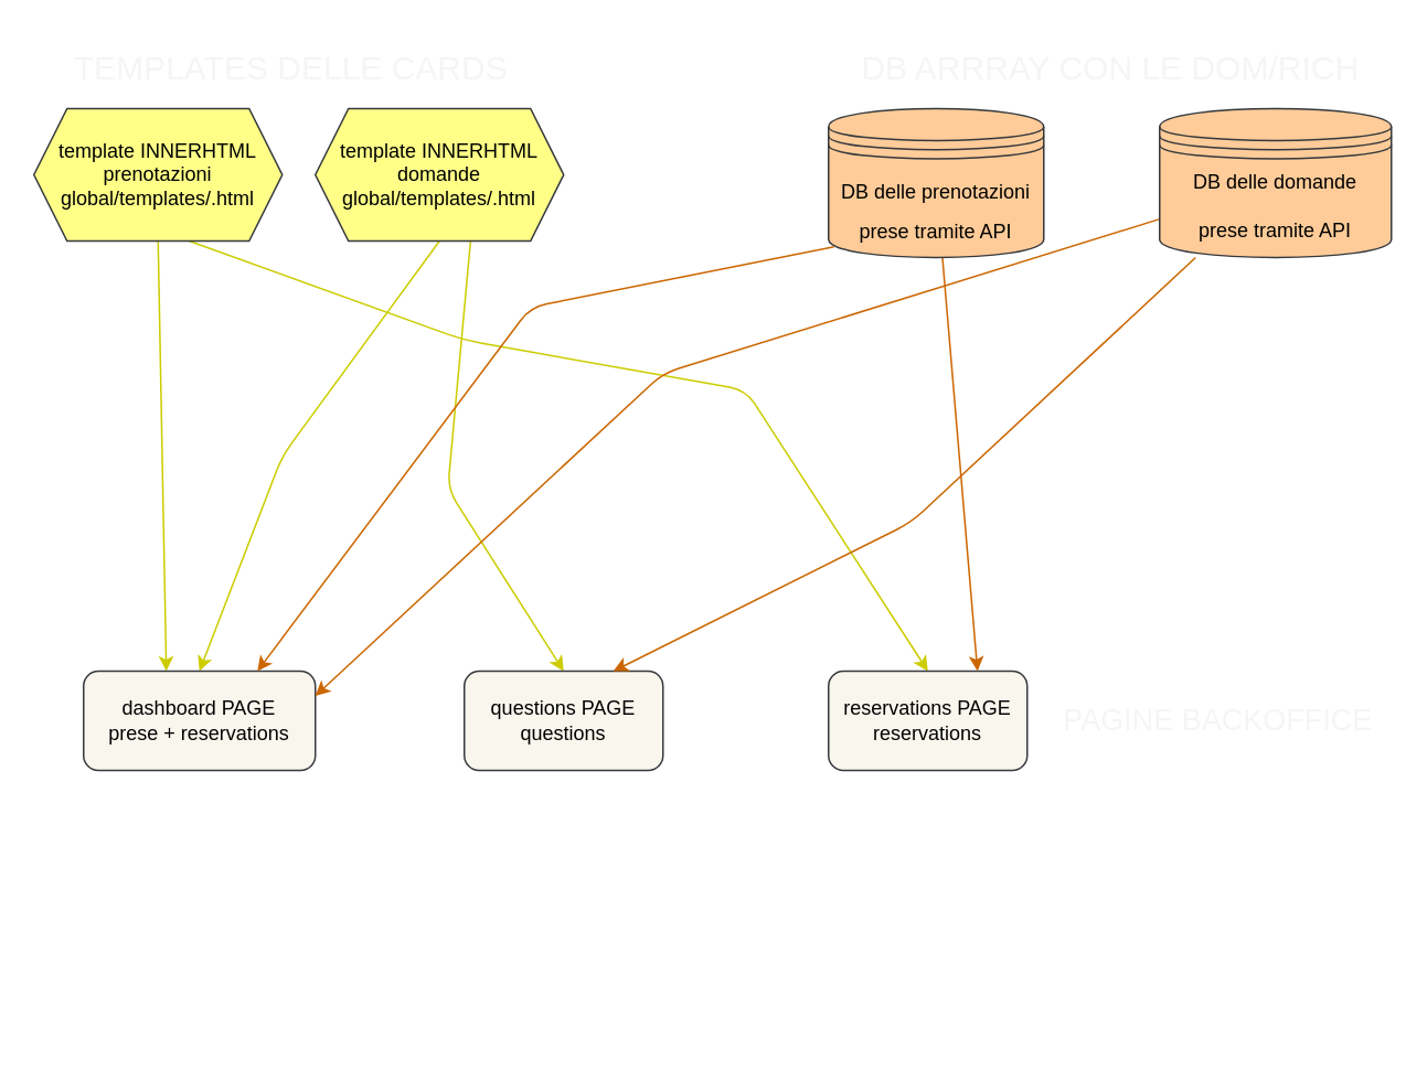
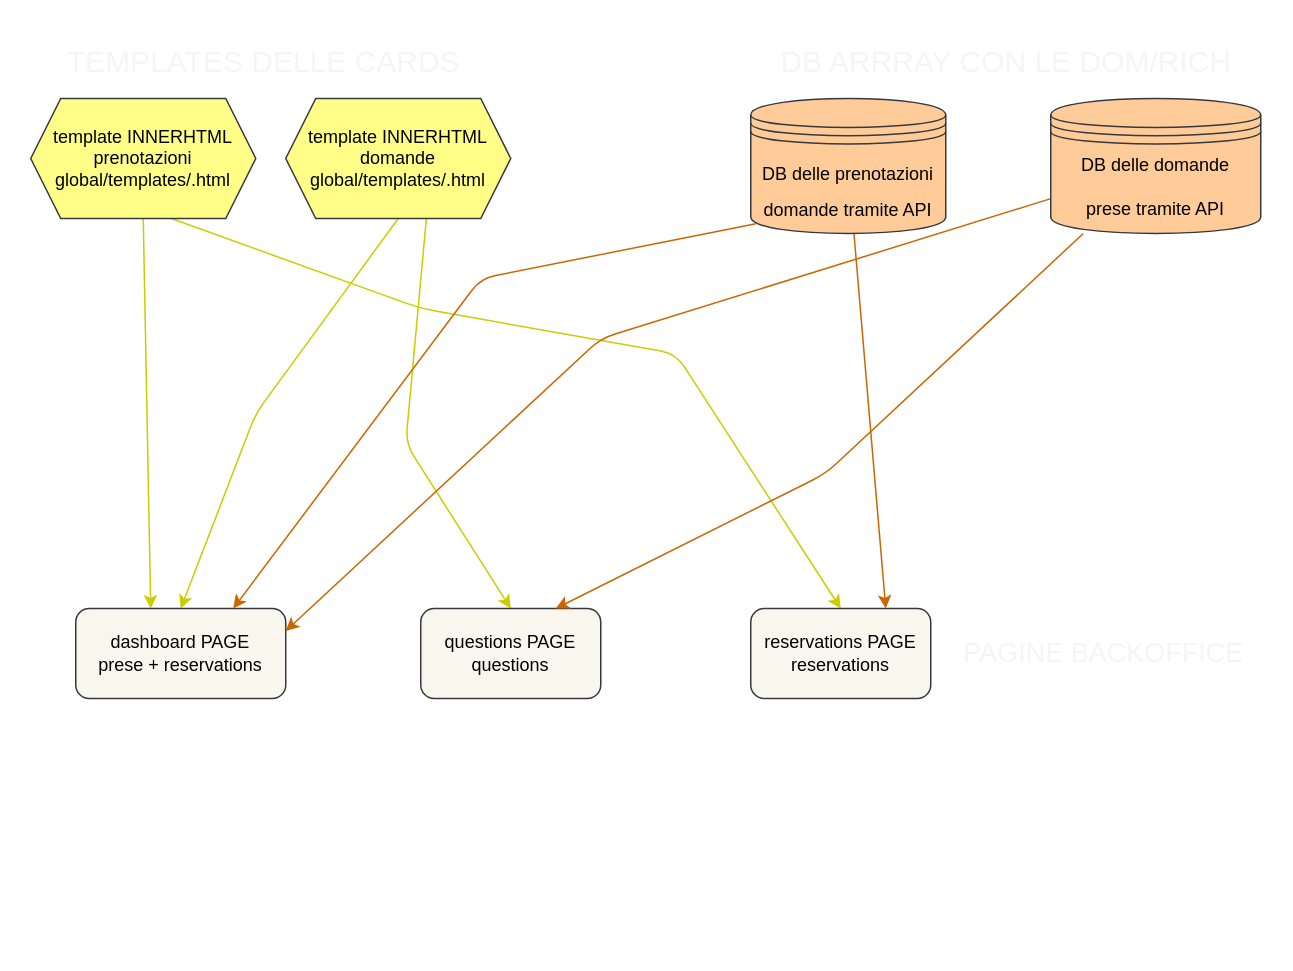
  <mxCell id="0" />
  <mxCell id="1" parent="0" />
  <mxCell id="2" style="edgeStyle=none;html=1;exitX=0.5;exitY=1;exitDx=0;exitDy=0;entryX=0.357;entryY=0;entryDx=0;entryDy=0;entryPerimeter=0;fontSize=12;fontColor=#000000;labelBorderColor=#FF0000;strokeColor=#CCCC00;" parent="1" source="4" target="7" edge="1"><mxGeometry relative="1" as="geometry" /></mxCell>
  <mxCell id="3" style="edgeStyle=none;html=1;exitX=0.625;exitY=1;exitDx=0;exitDy=0;fontSize=12;fontColor=#FF0000;entryX=0.5;entryY=0;entryDx=0;entryDy=0;labelBackgroundColor=#FF0000;strokeColor=#CCCC00;" parent="1" source="4" target="10" edge="1"><mxGeometry relative="1" as="geometry"><Array as="points"><mxPoint x="280" y="205" /><mxPoint x="450" y="235" /></Array></mxGeometry></mxCell>
  <mxCell id="4" value="&lt;font color=&quot;#000000&quot;&gt;template INNERHTML prenotazioni&lt;br&gt;&lt;/font&gt;&lt;span style=&quot;color: rgb(0, 0, 0);&quot;&gt;global/templates/.html&lt;/span&gt;&lt;font color=&quot;#000000&quot;&gt;&lt;br&gt;&lt;/font&gt;" style="shape=hexagon;perimeter=hexagonPerimeter2;whiteSpace=wrap;html=1;fixedSize=1;fillColor=#ffff88;strokeColor=#36393d;" parent="1" vertex="1"><mxGeometry x="20" y="65" width="150" height="80" as="geometry" /></mxCell>
  <mxCell id="5" style="edgeStyle=none;html=1;exitX=0.5;exitY=1;exitDx=0;exitDy=0;entryX=0.5;entryY=0;entryDx=0;entryDy=0;fontSize=12;fontColor=#000000;strokeColor=#CCCC00;" parent="1" source="19" target="7" edge="1"><mxGeometry relative="1" as="geometry"><Array as="points"><mxPoint x="170" y="275" /></Array></mxGeometry></mxCell>
  <mxCell id="6" style="edgeStyle=none;html=1;exitX=0.625;exitY=1;exitDx=0;exitDy=0;entryX=0.5;entryY=0;entryDx=0;entryDy=0;fontSize=12;fontColor=#000000;strokeColor=#CCCC00;" parent="1" source="19" target="9" edge="1"><mxGeometry relative="1" as="geometry"><Array as="points"><mxPoint x="270" y="295" /></Array></mxGeometry></mxCell>
  <mxCell id="7" value="&lt;font color=&quot;#000000&quot;&gt;dashboard PAGE&lt;br&gt;prese + reservations&lt;br&gt;&lt;/font&gt;" style="rounded=1;whiteSpace=wrap;html=1;fillColor=#f9f7ed;strokeColor=#36393d;" parent="1" vertex="1"><mxGeometry x="50" y="405" width="140" height="60" as="geometry" /></mxCell>
  <mxCell id="8" value="&lt;font style=&quot;font-size: 20px;&quot; color=&quot;#f5f5f5&quot;&gt;TEMPLATES DELLE CARDS&lt;/font&gt;" style="text;html=1;align=center;verticalAlign=middle;resizable=0;points=[];autosize=1;strokeColor=none;fillColor=none;fontColor=#000000;" parent="1" vertex="1"><mxGeometry x="30" y="20" width="290" height="40" as="geometry" /></mxCell>
  <mxCell id="9" value="&lt;font color=&quot;#000000&quot;&gt;questions PAGE&lt;br&gt;questions&lt;br&gt;&lt;/font&gt;" style="rounded=1;whiteSpace=wrap;html=1;fillColor=#f9f7ed;strokeColor=#36393d;" parent="1" vertex="1"><mxGeometry x="280" y="405" width="120" height="60" as="geometry" /></mxCell>
  <mxCell id="10" value="&lt;font color=&quot;#000000&quot;&gt;reservations PAGE&lt;br&gt;reservations&lt;br&gt;&lt;/font&gt;" style="rounded=1;whiteSpace=wrap;html=1;fillColor=#f9f7ed;strokeColor=#36393d;" parent="1" vertex="1"><mxGeometry x="500" y="405" width="120" height="60" as="geometry" /></mxCell>
  <mxCell id="11" value="&lt;font color=&quot;#f5f5f5&quot;&gt;&lt;span style=&quot;font-size: 20px;&quot;&gt;DB ARRRAY CON LE DOM/RICH&lt;/span&gt;&lt;/font&gt;" style="text;html=1;align=center;verticalAlign=middle;resizable=0;points=[];autosize=1;strokeColor=none;fillColor=none;fontColor=#000000;" parent="1" vertex="1"><mxGeometry x="510" y="20" width="320" height="40" as="geometry" /></mxCell>
  <mxCell id="12" style="edgeStyle=none;html=1;entryX=1;entryY=0.25;entryDx=0;entryDy=0;labelBackgroundColor=#FF0000;labelBorderColor=#FF0000;fontSize=18;fontColor=#000000;strokeColor=#CC6600;" parent="1" source="14" target="7" edge="1"><mxGeometry relative="1" as="geometry"><Array as="points"><mxPoint x="400" y="225" /></Array></mxGeometry></mxCell>
  <mxCell id="13" style="edgeStyle=none;html=1;entryX=0.75;entryY=0;entryDx=0;entryDy=0;labelBackgroundColor=#FF0000;labelBorderColor=#FF0000;fontSize=18;fontColor=#000000;strokeColor=#CC6600;" parent="1" source="14" target="9" edge="1"><mxGeometry relative="1" as="geometry"><Array as="points"><mxPoint x="550" y="315" /></Array></mxGeometry></mxCell>
  <mxCell id="14" value="&lt;font color=&quot;#000000&quot;&gt;DB delle domande&lt;br&gt;&lt;br&gt;prese tramite API&lt;/font&gt;" style="shape=datastore;whiteSpace=wrap;html=1;fontSize=12;fillColor=#ffcc99;strokeColor=#36393d;" parent="1" vertex="1"><mxGeometry x="700" y="65" width="140" height="90" as="geometry" /></mxCell>
  <mxCell id="15" style="edgeStyle=none;html=1;entryX=0.75;entryY=0;entryDx=0;entryDy=0;labelBackgroundColor=#FF0000;labelBorderColor=#FF0000;fontSize=18;fontColor=#000000;exitX=0.026;exitY=0.927;exitDx=0;exitDy=0;exitPerimeter=0;strokeColor=#CC6600;" parent="1" source="17" target="7" edge="1"><mxGeometry relative="1" as="geometry"><Array as="points"><mxPoint x="320" y="185" /></Array></mxGeometry></mxCell>
  <mxCell id="16" style="edgeStyle=none;html=1;entryX=0.75;entryY=0;entryDx=0;entryDy=0;labelBackgroundColor=#FF0000;labelBorderColor=#FF0000;fontSize=18;fontColor=#000000;strokeColor=#CC6600;" parent="1" source="17" target="10" edge="1"><mxGeometry relative="1" as="geometry" /></mxCell>
- <mxCell id="17" value="&lt;span style=&quot;color: rgb(0, 0, 0); font-size: 12px;&quot;&gt;DB delle prenotazioni&lt;br&gt;&lt;/span&gt;&lt;span style=&quot;color: rgb(0, 0, 0); font-size: 12px;&quot;&gt;prese tramite API&lt;/span&gt;" style="shape=datastore;whiteSpace=wrap;html=1;fontSize=20;fillColor=#ffcc99;strokeColor=#36393d;" parent="1" vertex="1"><mxGeometry x="500" y="65" width="130" height="90" as="geometry" /></mxCell>
+ <mxCell id="17" value="&lt;span style=&quot;color: rgb(0, 0, 0); font-size: 12px;&quot;&gt;DB delle prenotazioni&lt;br&gt;&lt;/span&gt;&lt;span style=&quot;color: rgb(0, 0, 0); font-size: 12px;&quot;&gt;domande tramite API&lt;/span&gt;" style="shape=datastore;whiteSpace=wrap;html=1;fontSize=20;fillColor=#ffcc99;strokeColor=#36393d;" parent="1" vertex="1"><mxGeometry x="500" y="65" width="130" height="90" as="geometry" /></mxCell>
  <mxCell id="18" value="&lt;font style=&quot;font-size: 18px;&quot; color=&quot;#f5f5f5&quot;&gt;PAGINE BACKOFFICE&lt;/font&gt;" style="text;html=1;align=center;verticalAlign=middle;resizable=0;points=[];autosize=1;strokeColor=none;fillColor=none;fontColor=#000000;" parent="1" vertex="1"><mxGeometry x="630" y="415" width="210" height="40" as="geometry" /></mxCell>
  <mxCell id="19" value="&lt;font color=&quot;#000000&quot;&gt;template INNERHTML domande&lt;br&gt;global/templates/.html&lt;br&gt;&lt;/font&gt;" style="shape=hexagon;perimeter=hexagonPerimeter2;whiteSpace=wrap;html=1;fixedSize=1;fillColor=#ffff88;strokeColor=#36393d;" parent="1" vertex="1"><mxGeometry x="190" y="65" width="150" height="80" as="geometry" /></mxCell>
  <mxCell id="20" value="&lt;h1 style=&quot;font-size: 30px;&quot;&gt;&lt;font color=&quot;#ffffff&quot;&gt;logica costruzione delle carte&lt;/font&gt;&lt;/h1&gt;&lt;div&gt;&lt;br&gt;&lt;/div&gt;" style="text;html=1;strokeColor=none;fillColor=none;spacing=5;spacingTop=-20;whiteSpace=wrap;overflow=hidden;rounded=0;fontSize=18;fontColor=#000000;" parent="1" vertex="1"><mxGeometry x="42" y="505" width="590" height="120" as="geometry" /></mxCell>
